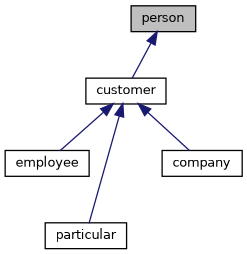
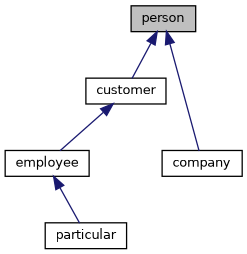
  digraph {
    node [color=black fillcolor=white fontname=Helvetica fontsize=10 shape=record style=filled]
    edge [color=midnightblue dir=back fontname=Helvetica fontsize=10 labelfontname=Helvetica labelfontsize=10 style=solid]
    n1 [fillcolor=grey75 fontcolor=black height=0.2 label=person width=0.4]
    n2 [height=0.2 label=customer width=0.4]
    n3 [height=0.2 label=employee width=0.4]
    n4 [height=0.2 label=company width=0.4]
    n5 [height=0.2 label=particular width=0.4]
    n1 -> n2
    n2 -> n3
-   n2 -> n4
-   n2 -> n5
+   n1 -> n4
+   n3 -> n5
  }
